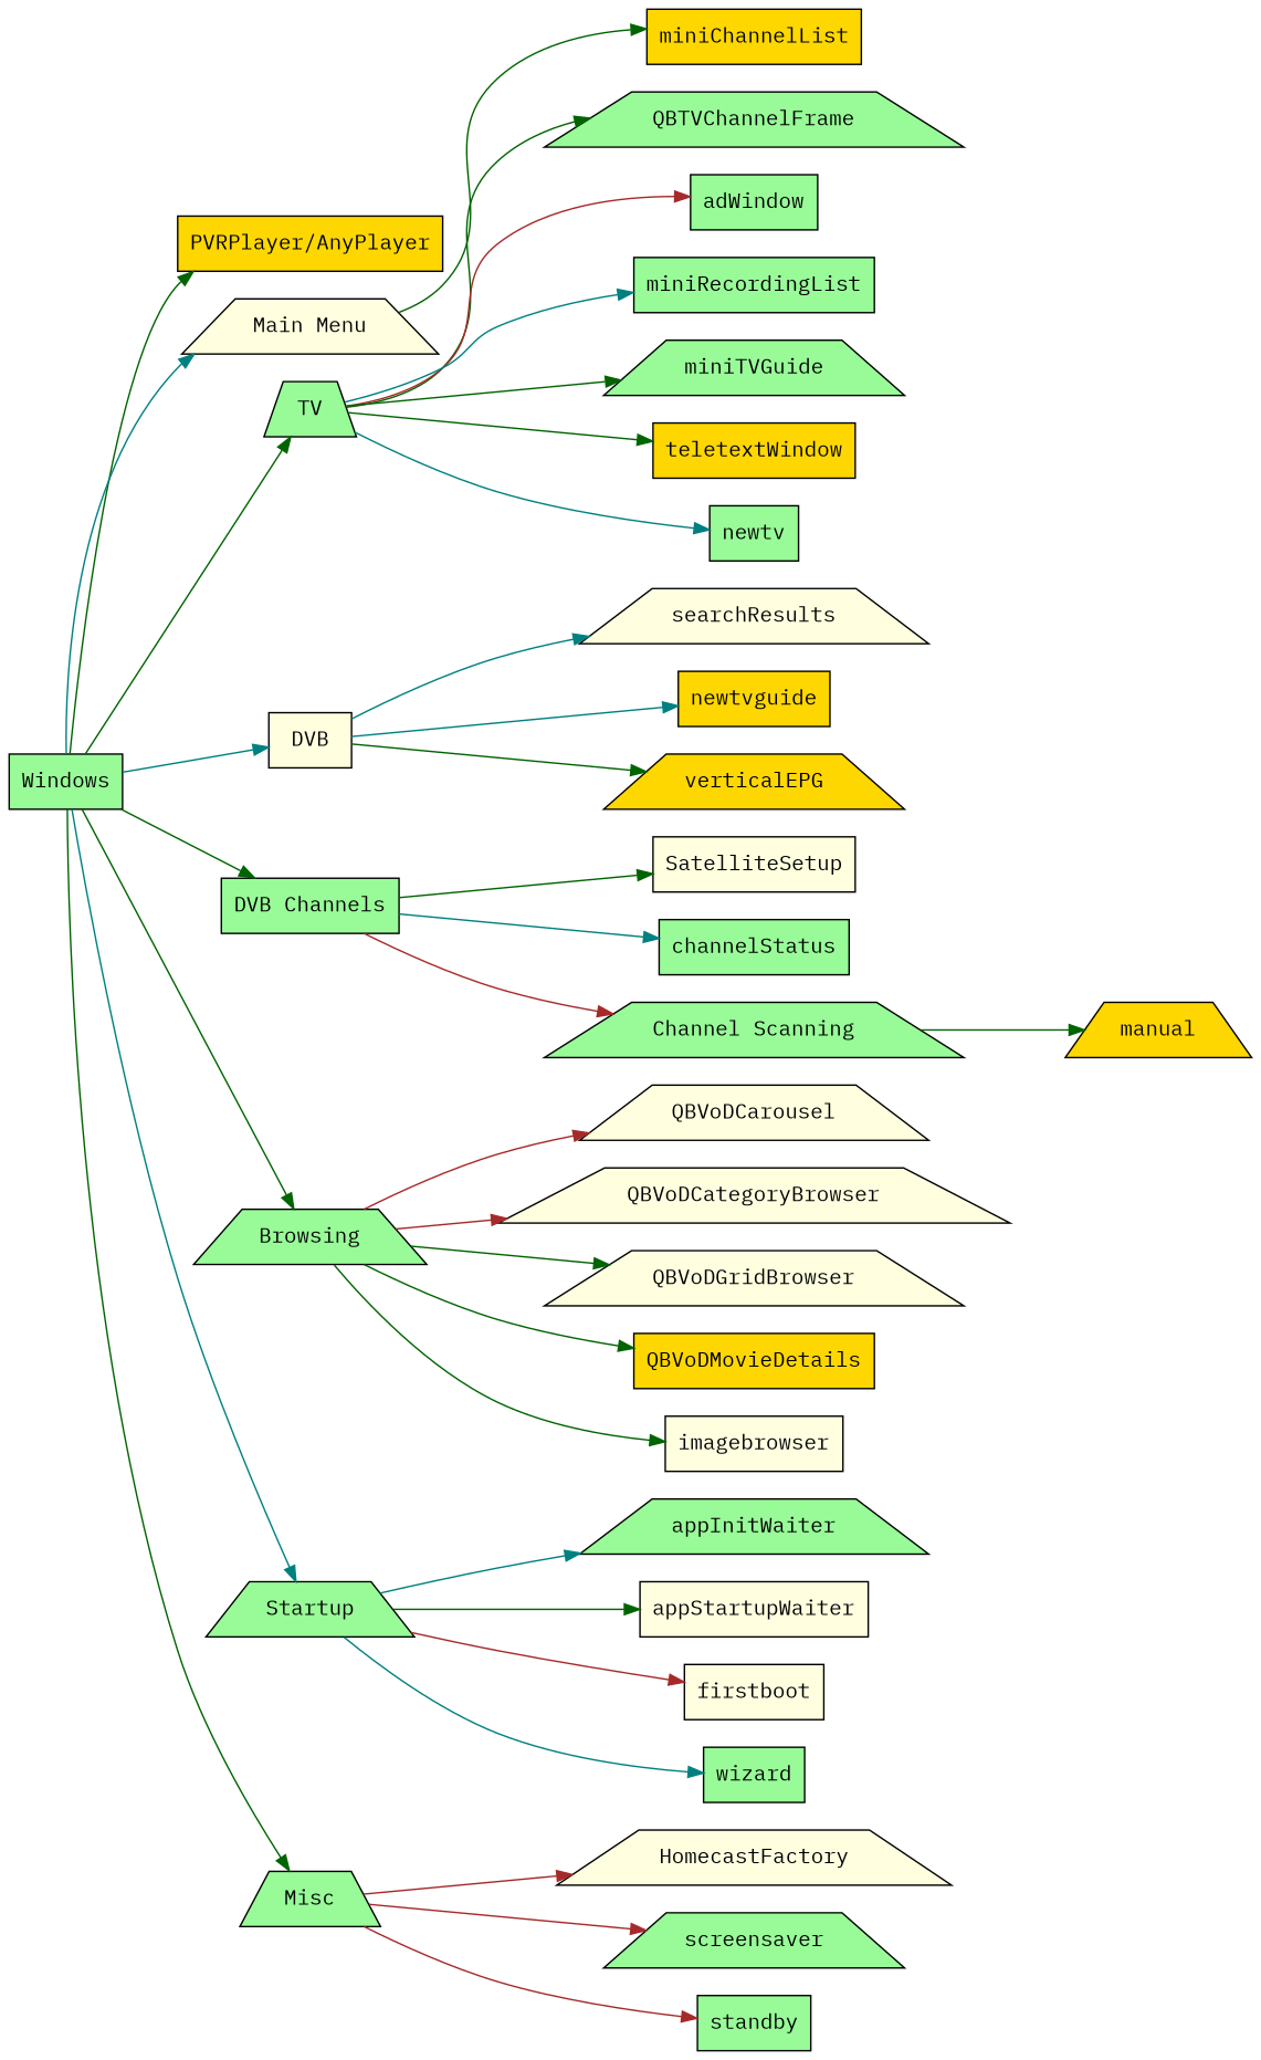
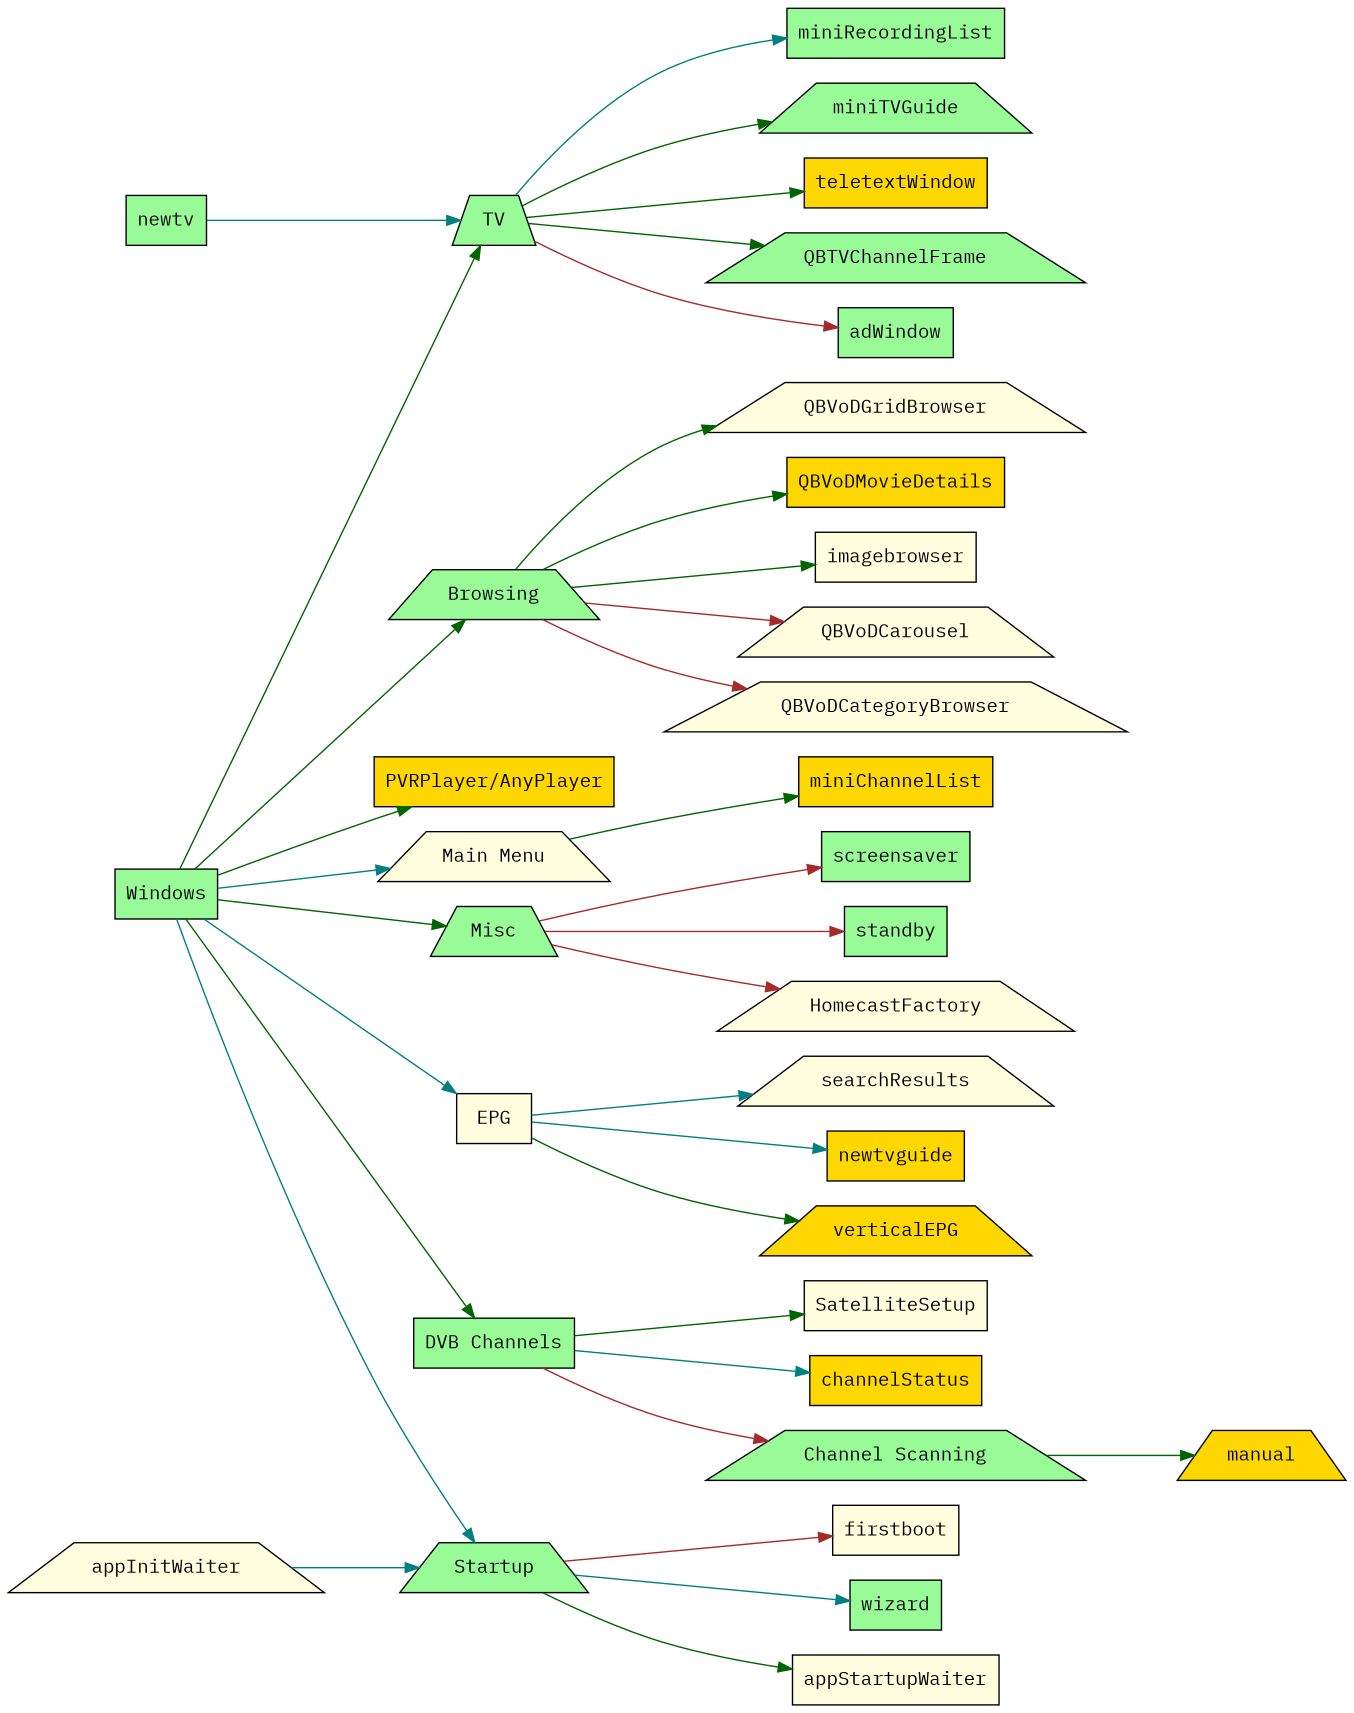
  digraph {
    fontname="IBM Plex Mono"
    rankdir=LR
    node [fillcolor=palegreen fontname="IBM Plex Mono" shape=box style=filled]
    edge [color=darkgreen fontname="IBM Plex Mono"]
    n1 [label=Windows root=true]
    n2 [fillcolor=gold label="PVRPlayer/AnyPlayer"]
    n3 [fillcolor=lightyellow label="Main Menu" shape=trapezium]
    TV [root=true shape=trapezium]
-   EPG [fillcolor=lightyellow root=true label=DVB]
+   EPG [fillcolor=lightyellow root=true]
    n6 [label="DVB Channels" root=true]
    n7 [label=Browsing root=true shape=trapezium]
    n8 [label=Startup root=true shape=trapezium]
    Misc [root=true shape=trapezium]
    miniChannelList [fillcolor=gold]
    QBTVChannelFrame [shape=trapezium]
    adWindow
    miniRecordingList
    miniTVGuide [shape=trapezium]
    teletextWindow [fillcolor=gold]
    newtv
    searchResults [fillcolor=lightyellow shape=trapezium]
    newtvguide [fillcolor=gold]
    verticalEPG [fillcolor=gold shape=trapezium]
    SatelliteSetup [fillcolor=lightyellow]
-   channelStatus
+   channelStatus [fillcolor=gold]
    n22 [label="Channel Scanning" shape=trapezium]
    QBVoDCarousel [fillcolor=lightyellow shape=trapezium]
    QBVoDCategoryBrowser [fillcolor=lightyellow shape=trapezium]
    QBVoDGridBrowser [fillcolor=lightyellow shape=trapezium]
    QBVoDMovieDetails [fillcolor=gold]
    imagebrowser [fillcolor=lightyellow]
-   appInitWaiter [shape=trapezium]
+   appInitWaiter [fillcolor=lightyellow shape=trapezium]
    appStartupWaiter [fillcolor=lightyellow]
    firstboot [fillcolor=lightyellow]
    wizard
    HomecastFactory [fillcolor=lightyellow shape=trapezium]
-   screensaver [shape=trapezium]
+   screensaver
    standby
    manual [fillcolor=gold shape=trapezium]
    n1 -> n2
    n1 -> n3 [color=teal]
    n1 -> TV
    n1 -> EPG [color=teal]
    n1 -> n6
    n1 -> n7
    n1 -> n8 [color=teal]
    n1 -> Misc
    n3 -> miniChannelList
    TV -> QBTVChannelFrame
    TV -> adWindow [color=brown]
    TV -> miniRecordingList [color=teal]
    TV -> miniTVGuide
    TV -> teletextWindow
-   TV -> newtv [color=teal]
+   newtv -> TV [color=teal]
    EPG -> searchResults [color=teal]
    EPG -> newtvguide [color=teal]
    EPG -> verticalEPG
    n6 -> SatelliteSetup
    n6 -> channelStatus [color=teal]
    n6 -> n22 [color=brown]
    n7 -> QBVoDCarousel [color=brown]
    n7 -> QBVoDCategoryBrowser [color=brown]
    n7 -> QBVoDGridBrowser
    n7 -> QBVoDMovieDetails
    n7 -> imagebrowser
-   n8 -> appInitWaiter [color=teal]
+   appInitWaiter -> n8 [color=teal]
    n8 -> appStartupWaiter
    n8 -> firstboot [color=brown]
    n8 -> wizard [color=teal]
    Misc -> HomecastFactory [color=brown]
    Misc -> screensaver [color=brown]
    Misc -> standby [color=brown]
    n22 -> manual
  }
